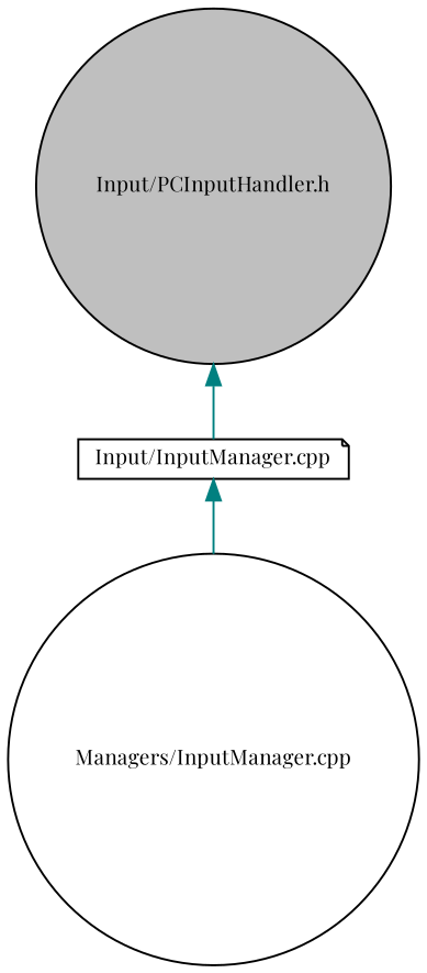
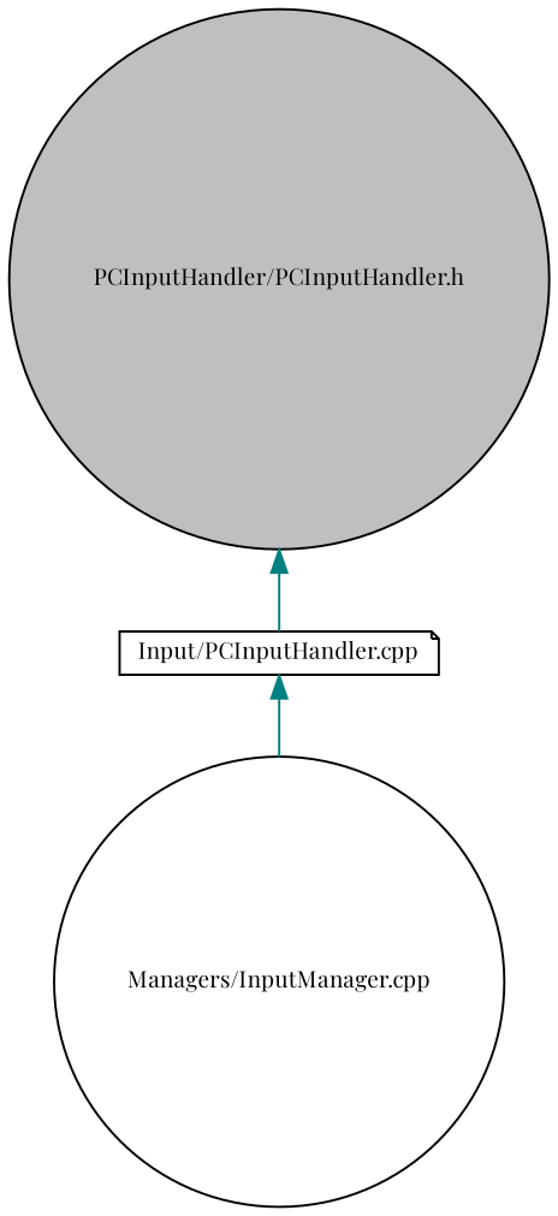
  digraph {
    fontname="Playfair Display"
    node [color=black fillcolor=white fontname="Playfair Display" fontsize=10 shape=circle style=filled]
    edge [color=teal dir=back fontname="Playfair Display" fontsize=10 labelfontname=Helvetica labelfontsize=10 style=solid]
-   n1 [fillcolor=grey75 fontcolor=black height=0.2 label="Input/PCInputHandler.h" width=0.4]
-   n2 [height=0.2 label="Input/InputManager.cpp" shape=note width=0.4]
+   n1 [fillcolor=grey75 fontcolor=black height=0.2 label="PCInputHandler/PCInputHandler.h" width=0.4]
+   n2 [height=0.2 label="Input/PCInputHandler.cpp" shape=note width=0.4]
    n3 [height=0.2 label="Managers/InputManager.cpp" width=0.4]
    n1 -> n2
    n2 -> n3
  }
